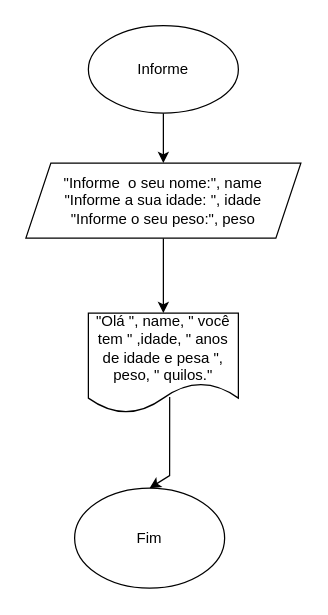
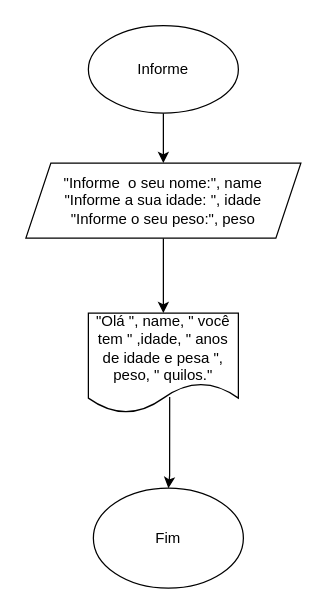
  <mxCell id="0" />
  <mxCell id="1" parent="0" />
  <mxCell id="2" style="edgeStyle=orthogonalEdgeStyle;rounded=0;orthogonalLoop=1;jettySize=auto;html=1;entryX=0.5;entryY=0;entryDx=0;entryDy=0;" edge="1" parent="1" source="3" target="5"><mxGeometry relative="1" as="geometry" /></mxCell>
  <mxCell id="3" value="Informe" style="ellipse;whiteSpace=wrap;html=1;" vertex="1" parent="1"><mxGeometry x="70" y="20" width="120" height="70" as="geometry" /></mxCell>
  <mxCell id="4" style="edgeStyle=orthogonalEdgeStyle;rounded=0;orthogonalLoop=1;jettySize=auto;html=1;entryX=0.5;entryY=0;entryDx=0;entryDy=0;" edge="1" parent="1" source="5" target="6"><mxGeometry relative="1" as="geometry" /></mxCell>
  <mxCell id="5" value="&quot;Informe&amp;nbsp; o seu nome:&quot;, name&lt;br&gt;&quot;Informe a sua idade: &quot;, idade&lt;br&gt;&quot;Informe o seu peso:&quot;, peso" style="shape=parallelogram;perimeter=parallelogramPerimeter;whiteSpace=wrap;html=1;fixedSize=1;" vertex="1" parent="1"><mxGeometry x="20" y="130" width="220" height="60" as="geometry" /></mxCell>
  <mxCell id="6" value="&quot;Olá &quot;, name, &quot; você tem &quot; ,idade, &quot; anos de idade e pesa &quot;, peso, &quot; quilos.&quot;" style="shape=document;whiteSpace=wrap;html=1;boundedLbl=1;" vertex="1" parent="1"><mxGeometry x="70" y="250" width="120" height="80" as="geometry" /></mxCell>
- <mxCell id="7" value="Fim" style="ellipse;whiteSpace=wrap;html=1;" vertex="1" parent="1"><mxGeometry x="59" y="390" width="120" height="80" as="geometry" /></mxCell>
+ <mxCell id="7" value="Fim" style="ellipse;whiteSpace=wrap;html=1;" vertex="1" parent="1"><mxGeometry x="74" y="390" width="120" height="80" as="geometry" /></mxCell>
  <mxCell id="8" value="" style="endArrow=classic;html=1;rounded=0;exitX=0.542;exitY=0.838;exitDx=0;exitDy=0;exitPerimeter=0;entryX=0.5;entryY=0;entryDx=0;entryDy=0;" edge="1" parent="1" source="6" target="7"><mxGeometry width="50" height="50" relative="1" as="geometry"><mxPoint x="110" y="390" as="sourcePoint" /><mxPoint x="160" y="340" as="targetPoint" /><Array as="points"><mxPoint x="135" y="380" /></Array></mxGeometry></mxCell>
